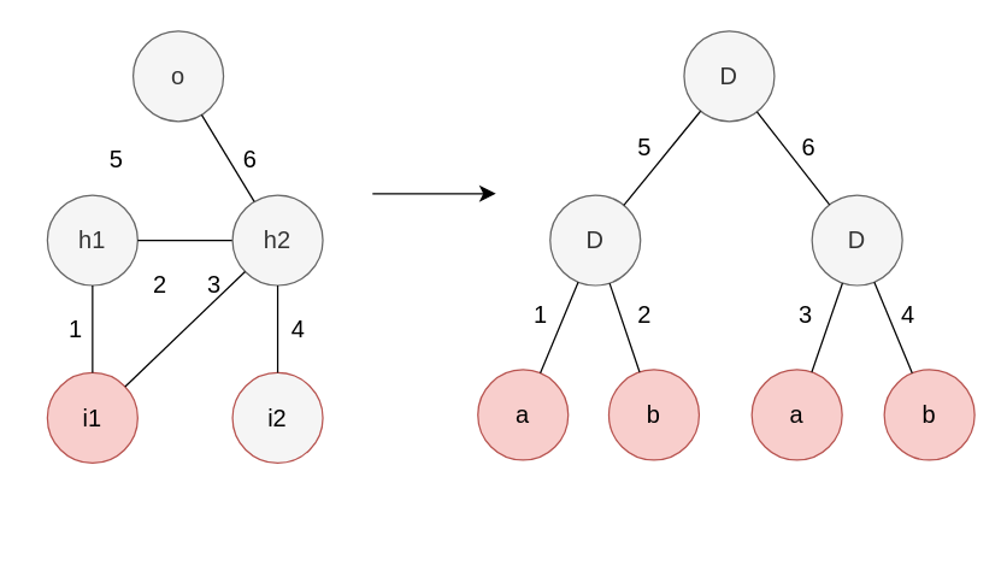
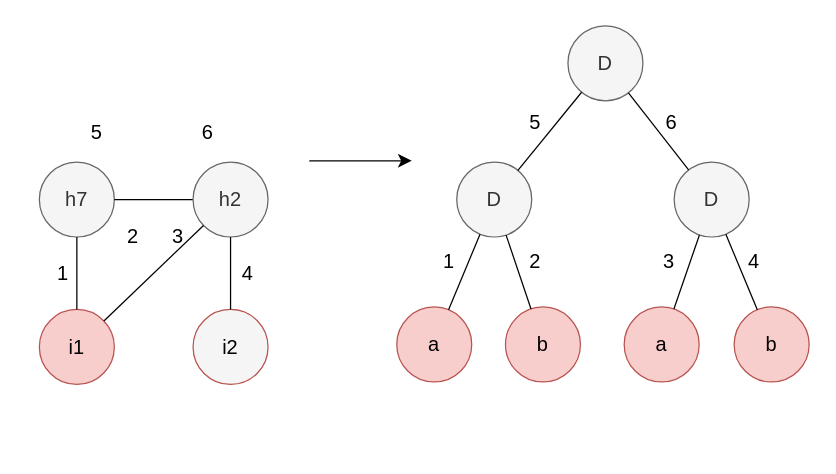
  <mxCell id="0" />
  <mxCell id="1" parent="0" />
  <mxCell id="2" style="edgeStyle=none;curved=1;rounded=0;orthogonalLoop=1;jettySize=auto;html=1;entryX=1;entryY=0.5;entryDx=0;entryDy=0;fontSize=16;startSize=8;endSize=8;" parent="1" edge="1"><mxGeometry relative="1" as="geometry"><mxPoint x="49" y="357" as="sourcePoint" /><mxPoint x="49" y="357" as="targetPoint" /></mxGeometry></mxCell>
- <mxCell id="3" value="h1" style="ellipse;whiteSpace=wrap;html=1;fontSize=16;fillColor=#f5f5f5;fontColor=#333333;strokeColor=#666666;" parent="1" vertex="1"><mxGeometry x="31" y="129" width="60" height="60" as="geometry" /></mxCell>
+ <mxCell id="3" value="h7" style="ellipse;whiteSpace=wrap;html=1;fontSize=16;fillColor=#f5f5f5;fontColor=#333333;strokeColor=#666666;" parent="1" vertex="1"><mxGeometry x="31" y="129" width="60" height="60" as="geometry" /></mxCell>
  <mxCell id="4" value="i1" style="ellipse;whiteSpace=wrap;html=1;fontSize=16;fillColor=#f8cecc;strokeColor=#b85450;" parent="1" vertex="1"><mxGeometry x="31" y="247" width="60" height="60" as="geometry" /></mxCell>
  <mxCell id="5" value="" style="edgeStyle=none;curved=1;rounded=0;orthogonalLoop=1;jettySize=auto;html=1;fontSize=16;startSize=8;endSize=8;endArrow=none;endFill=0;" parent="1" source="3" target="4" edge="1"><mxGeometry relative="1" as="geometry"><mxPoint x="262" y="179" as="sourcePoint" /><mxPoint x="61" y="228" as="targetPoint" /></mxGeometry></mxCell>
- <mxCell id="6" value="o" style="ellipse;whiteSpace=wrap;html=1;fontSize=16;fillColor=#f5f5f5;fontColor=#333333;strokeColor=#666666;" parent="1" vertex="1"><mxGeometry x="88" y="20" width="60" height="60" as="geometry" /></mxCell>
  <mxCell id="7" value="i2" style="ellipse;whiteSpace=wrap;html=1;fontSize=16;fillColor=#f5f5f5;strokeColor=#b85450;" parent="1" vertex="1"><mxGeometry x="154" y="247" width="60" height="60" as="geometry" /></mxCell>
  <mxCell id="8" value="" style="edgeStyle=none;curved=1;rounded=0;orthogonalLoop=1;jettySize=auto;html=1;fontSize=16;startSize=8;endSize=8;endArrow=none;endFill=0;" parent="1" source="3" target="9" edge="1"><mxGeometry relative="1" as="geometry"><mxPoint x="113" y="199" as="sourcePoint" /><mxPoint x="86" y="242" as="targetPoint" /></mxGeometry></mxCell>
  <mxCell id="9" value="h2" style="ellipse;whiteSpace=wrap;html=1;fontSize=16;fillColor=#f5f5f5;fontColor=#333333;strokeColor=#666666;" vertex="1" parent="1"><mxGeometry x="154" y="129" width="60" height="60" as="geometry" /></mxCell>
  <mxCell id="10" value="" style="edgeStyle=none;curved=1;rounded=0;orthogonalLoop=1;jettySize=auto;html=1;fontSize=16;startSize=8;endSize=8;endArrow=none;endFill=0;" edge="1" parent="1" source="4" target="9"><mxGeometry relative="1" as="geometry"><mxPoint x="93" y="190" as="sourcePoint" /><mxPoint x="172" y="266" as="targetPoint" /></mxGeometry></mxCell>
- <mxCell id="11" value="" style="edgeStyle=none;curved=1;rounded=0;orthogonalLoop=1;jettySize=auto;html=1;fontSize=16;startSize=8;endSize=8;endArrow=none;endFill=0;" edge="1" parent="1" source="6" target="9"><mxGeometry relative="1" as="geometry"><mxPoint x="114" y="87" as="sourcePoint" /><mxPoint x="85" y="142" as="targetPoint" /></mxGeometry></mxCell>
  <mxCell id="12" value="1" style="text;html=1;align=center;verticalAlign=middle;whiteSpace=wrap;rounded=0;fontSize=16;" vertex="1" parent="1"><mxGeometry x="20" y="203" width="60" height="30" as="geometry" /></mxCell>
  <mxCell id="13" value="2" style="text;html=1;align=center;verticalAlign=middle;whiteSpace=wrap;rounded=0;fontSize=16;" vertex="1" parent="1"><mxGeometry x="76" y="173" width="60" height="30" as="geometry" /></mxCell>
  <mxCell id="14" value="" style="edgeStyle=none;curved=1;rounded=0;orthogonalLoop=1;jettySize=auto;html=1;fontSize=16;startSize=8;endSize=8;endArrow=none;endFill=0;" edge="1" parent="1" source="9" target="7"><mxGeometry relative="1" as="geometry"><mxPoint x="93" y="190" as="sourcePoint" /><mxPoint x="172" y="266" as="targetPoint" /></mxGeometry></mxCell>
  <mxCell id="15" value="3" style="text;html=1;align=center;verticalAlign=middle;whiteSpace=wrap;rounded=0;fontSize=16;" vertex="1" parent="1"><mxGeometry x="112" y="173" width="60" height="30" as="geometry" /></mxCell>
  <mxCell id="16" value="4" style="text;html=1;align=center;verticalAlign=middle;whiteSpace=wrap;rounded=0;fontSize=16;" vertex="1" parent="1"><mxGeometry x="168" y="203" width="60" height="30" as="geometry" /></mxCell>
  <mxCell id="17" value="5" style="text;html=1;align=center;verticalAlign=middle;whiteSpace=wrap;rounded=0;fontSize=16;" vertex="1" parent="1"><mxGeometry x="47" y="90" width="60" height="30" as="geometry" /></mxCell>
  <mxCell id="18" value="6" style="text;html=1;align=center;verticalAlign=middle;whiteSpace=wrap;rounded=0;fontSize=16;" vertex="1" parent="1"><mxGeometry x="136" y="90" width="60" height="30" as="geometry" /></mxCell>
  <mxCell id="19" value="" style="endArrow=classic;html=1;rounded=0;fontSize=12;startSize=8;endSize=8;curved=1;" edge="1" parent="1"><mxGeometry width="50" height="50" relative="1" as="geometry"><mxPoint x="247" y="128" as="sourcePoint" /><mxPoint x="329" y="128" as="targetPoint" /></mxGeometry></mxCell>
  <mxCell id="20" style="edgeStyle=none;curved=1;rounded=0;orthogonalLoop=1;jettySize=auto;html=1;entryX=1;entryY=0.5;entryDx=0;entryDy=0;fontSize=16;startSize=8;endSize=8;" edge="1" parent="1"><mxGeometry relative="1" as="geometry"><mxPoint x="406" y="356" as="sourcePoint" /><mxPoint x="406" y="356" as="targetPoint" /></mxGeometry></mxCell>
  <mxCell id="21" value="D" style="ellipse;whiteSpace=wrap;html=1;fontSize=16;fillColor=#f5f5f5;fontColor=#333333;strokeColor=#666666;" vertex="1" parent="1"><mxGeometry x="365" y="129" width="60" height="60" as="geometry" /></mxCell>
  <mxCell id="22" value="a" style="ellipse;whiteSpace=wrap;html=1;fontSize=16;fillColor=#f8cecc;strokeColor=#b85450;" vertex="1" parent="1"><mxGeometry x="317" y="245" width="60" height="60" as="geometry" /></mxCell>
  <mxCell id="23" value="" style="edgeStyle=none;curved=1;rounded=0;orthogonalLoop=1;jettySize=auto;html=1;fontSize=16;startSize=8;endSize=8;endArrow=none;endFill=0;" edge="1" source="21" target="22" parent="1"><mxGeometry relative="1" as="geometry"><mxPoint x="619" y="178" as="sourcePoint" /><mxPoint x="418" y="227" as="targetPoint" /></mxGeometry></mxCell>
  <mxCell id="24" value="D" style="ellipse;whiteSpace=wrap;html=1;fontSize=16;fillColor=#f5f5f5;fontColor=#333333;strokeColor=#666666;" vertex="1" parent="1"><mxGeometry x="454" y="20" width="60" height="60" as="geometry" /></mxCell>
  <mxCell id="25" value="" style="edgeStyle=none;curved=1;rounded=0;orthogonalLoop=1;jettySize=auto;html=1;fontSize=16;startSize=8;endSize=8;endArrow=none;endFill=0;" edge="1" source="24" target="21" parent="1"><mxGeometry relative="1" as="geometry"><mxPoint x="469" y="197" as="sourcePoint" /><mxPoint x="441" y="240" as="targetPoint" /></mxGeometry></mxCell>
  <mxCell id="26" value="b" style="ellipse;whiteSpace=wrap;html=1;fontSize=16;fillColor=#f8cecc;strokeColor=#b85450;" vertex="1" parent="1"><mxGeometry x="404" y="245" width="60" height="60" as="geometry" /></mxCell>
  <mxCell id="27" value="" style="edgeStyle=none;curved=1;rounded=0;orthogonalLoop=1;jettySize=auto;html=1;fontSize=16;startSize=8;endSize=8;endArrow=none;endFill=0;" edge="1" source="21" target="26" parent="1"><mxGeometry relative="1" as="geometry"><mxPoint x="470" y="198" as="sourcePoint" /><mxPoint x="443" y="241" as="targetPoint" /></mxGeometry></mxCell>
  <mxCell id="28" value="D" style="ellipse;whiteSpace=wrap;html=1;fontSize=16;fillColor=#f5f5f5;fontColor=#333333;strokeColor=#666666;" vertex="1" parent="1"><mxGeometry x="539" y="129" width="60" height="60" as="geometry" /></mxCell>
  <mxCell id="29" value="" style="edgeStyle=none;curved=1;rounded=0;orthogonalLoop=1;jettySize=auto;html=1;fontSize=16;startSize=8;endSize=8;endArrow=none;endFill=0;" edge="1" source="24" target="28" parent="1"><mxGeometry relative="1" as="geometry"><mxPoint x="471" y="86" as="sourcePoint" /><mxPoint x="442" y="141" as="targetPoint" /></mxGeometry></mxCell>
  <mxCell id="30" value="1" style="text;html=1;align=center;verticalAlign=middle;whiteSpace=wrap;rounded=0;fontSize=16;" vertex="1" parent="1"><mxGeometry x="329" y="193" width="60" height="30" as="geometry" /></mxCell>
  <mxCell id="31" value="2" style="text;html=1;align=center;verticalAlign=middle;whiteSpace=wrap;rounded=0;fontSize=16;" vertex="1" parent="1"><mxGeometry x="398" y="193" width="60" height="30" as="geometry" /></mxCell>
  <mxCell id="32" value="3" style="text;html=1;align=center;verticalAlign=middle;whiteSpace=wrap;rounded=0;fontSize=16;" vertex="1" parent="1"><mxGeometry x="505" y="193" width="60" height="30" as="geometry" /></mxCell>
  <mxCell id="33" value="4" style="text;html=1;align=center;verticalAlign=middle;whiteSpace=wrap;rounded=0;fontSize=16;" vertex="1" parent="1"><mxGeometry x="573" y="193" width="60" height="30" as="geometry" /></mxCell>
  <mxCell id="34" value="5" style="text;html=1;align=center;verticalAlign=middle;whiteSpace=wrap;rounded=0;fontSize=16;" vertex="1" parent="1"><mxGeometry x="398" y="82" width="60" height="30" as="geometry" /></mxCell>
  <mxCell id="35" value="6" style="text;html=1;align=center;verticalAlign=middle;whiteSpace=wrap;rounded=0;fontSize=16;" vertex="1" parent="1"><mxGeometry x="507" y="82" width="60" height="30" as="geometry" /></mxCell>
  <mxCell id="36" value="a" style="ellipse;whiteSpace=wrap;html=1;fontSize=16;fillColor=#f8cecc;strokeColor=#b85450;" vertex="1" parent="1"><mxGeometry x="499" y="245" width="60" height="60" as="geometry" /></mxCell>
  <mxCell id="37" value="b" style="ellipse;whiteSpace=wrap;html=1;fontSize=16;fillColor=#f8cecc;strokeColor=#b85450;" vertex="1" parent="1"><mxGeometry x="587" y="245" width="60" height="60" as="geometry" /></mxCell>
  <mxCell id="38" value="" style="edgeStyle=none;curved=1;rounded=0;orthogonalLoop=1;jettySize=auto;html=1;fontSize=16;startSize=8;endSize=8;endArrow=none;endFill=0;" edge="1" parent="1" source="28" target="36"><mxGeometry relative="1" as="geometry"><mxPoint x="394" y="197" as="sourcePoint" /><mxPoint x="368" y="257" as="targetPoint" /></mxGeometry></mxCell>
  <mxCell id="39" value="" style="edgeStyle=none;curved=1;rounded=0;orthogonalLoop=1;jettySize=auto;html=1;fontSize=16;startSize=8;endSize=8;endArrow=none;endFill=0;" edge="1" parent="1" source="28" target="37"><mxGeometry relative="1" as="geometry"><mxPoint x="571" y="198" as="sourcePoint" /><mxPoint x="553" y="256" as="targetPoint" /></mxGeometry></mxCell>
